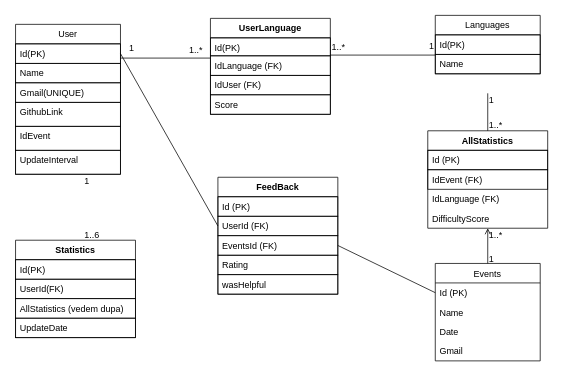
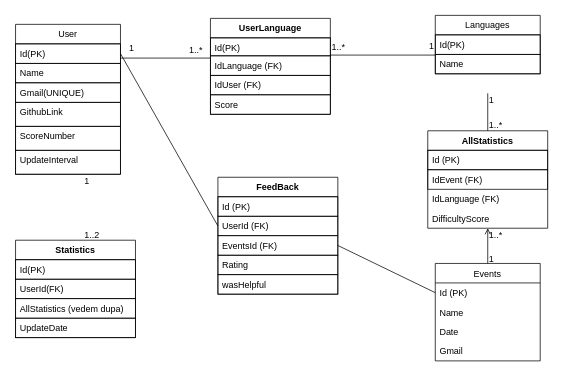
  <mxCell id="0" />
  <mxCell id="1" parent="0" />
  <mxCell id="2" value="User" style="swimlane;fontStyle=0;childLayout=stackLayout;horizontal=1;startSize=26;fillColor=none;horizontalStack=0;resizeParent=1;resizeParentMax=0;resizeLast=0;collapsible=1;marginBottom=0;labelBorderColor=none;" parent="1" vertex="1"><mxGeometry x="20" y="32" width="140" height="200" as="geometry"><mxRectangle x="150" y="85" width="80" height="26" as="alternateBounds" /></mxGeometry></mxCell>
  <mxCell id="3" value="Id(PK)" style="text;strokeColor=#000000;fillColor=none;align=left;verticalAlign=top;spacingLeft=4;spacingRight=4;overflow=hidden;rotatable=0;points=[[0,0.5],[1,0.5]];portConstraint=eastwest;labelBorderColor=none;labelBackgroundColor=none;" parent="2" vertex="1"><mxGeometry y="26" width="140" height="26" as="geometry" /></mxCell>
  <mxCell id="4" value="Name" style="text;strokeColor=#000000;fillColor=none;align=left;verticalAlign=top;spacingLeft=4;spacingRight=4;overflow=hidden;rotatable=0;points=[[0,0.5],[1,0.5]];portConstraint=eastwest;" parent="2" vertex="1"><mxGeometry y="52" width="140" height="26" as="geometry" /></mxCell>
  <mxCell id="5" value="Gmail(UNIQUE)" style="text;strokeColor=#000000;fillColor=none;align=left;verticalAlign=top;spacingLeft=4;spacingRight=4;overflow=hidden;rotatable=0;points=[[0,0.5],[1,0.5]];portConstraint=eastwest;" parent="2" vertex="1"><mxGeometry y="78" width="140" height="26" as="geometry" /></mxCell>
  <mxCell id="6" value="GithubLink" style="text;strokeColor=#000000;fillColor=none;align=left;verticalAlign=top;spacingLeft=4;spacingRight=4;overflow=hidden;rotatable=0;points=[[0,0.5],[1,0.5]];portConstraint=eastwest;" vertex="1" parent="2"><mxGeometry y="104" width="140" height="32" as="geometry" /></mxCell>
- <mxCell id="7" value="IdEvent" style="text;strokeColor=#000000;fillColor=none;align=left;verticalAlign=top;spacingLeft=4;spacingRight=4;overflow=hidden;rotatable=0;points=[[0,0.5],[1,0.5]];portConstraint=eastwest;" vertex="1" parent="2"><mxGeometry y="136" width="140" height="32" as="geometry" /></mxCell>
+ <mxCell id="7" value="ScoreNumber" style="text;strokeColor=#000000;fillColor=none;align=left;verticalAlign=top;spacingLeft=4;spacingRight=4;overflow=hidden;rotatable=0;points=[[0,0.5],[1,0.5]];portConstraint=eastwest;" vertex="1" parent="2"><mxGeometry y="136" width="140" height="32" as="geometry" /></mxCell>
  <mxCell id="8" value="UpdateInterval" style="text;strokeColor=#000000;fillColor=none;align=left;verticalAlign=top;spacingLeft=4;spacingRight=4;overflow=hidden;rotatable=0;points=[[0,0.5],[1,0.5]];portConstraint=eastwest;" parent="2" vertex="1"><mxGeometry y="168" width="140" height="32" as="geometry" /></mxCell>
  <mxCell id="9" value="Languages" style="swimlane;fontStyle=0;childLayout=stackLayout;horizontal=1;startSize=26;fillColor=none;horizontalStack=0;resizeParent=1;resizeParentMax=0;resizeLast=0;collapsible=1;marginBottom=0;" parent="1" vertex="1"><mxGeometry x="580" y="20" width="140" height="78" as="geometry" /></mxCell>
  <mxCell id="10" value="Id(PK)" style="text;strokeColor=#000000;fillColor=none;align=left;verticalAlign=top;spacingLeft=4;spacingRight=4;overflow=hidden;rotatable=0;points=[[0,0.5],[1,0.5]];portConstraint=eastwest;" parent="9" vertex="1"><mxGeometry y="26" width="140" height="26" as="geometry" /></mxCell>
  <mxCell id="11" value="Name" style="text;strokeColor=#000000;fillColor=none;align=left;verticalAlign=top;spacingLeft=4;spacingRight=4;overflow=hidden;rotatable=0;points=[[0,0.5],[1,0.5]];portConstraint=eastwest;" parent="9" vertex="1"><mxGeometry y="52" width="140" height="26" as="geometry" /></mxCell>
  <mxCell id="12" value="UserLanguage" style="swimlane;fontStyle=1;align=center;verticalAlign=top;childLayout=stackLayout;horizontal=1;startSize=26;horizontalStack=0;resizeParent=1;resizeParentMax=0;resizeLast=0;collapsible=1;marginBottom=0;labelBackgroundColor=none;strokeColor=#000000;html=0;" parent="1" vertex="1"><mxGeometry x="280" y="24" width="160" height="128" as="geometry" /></mxCell>
  <mxCell id="13" value="Id(PK)" style="text;strokeColor=#000000;fillColor=none;align=left;verticalAlign=top;spacingLeft=4;spacingRight=4;overflow=hidden;rotatable=0;points=[[0,0.5],[1,0.5]];portConstraint=eastwest;" parent="12" vertex="1"><mxGeometry y="26" width="160" height="24" as="geometry" /></mxCell>
  <mxCell id="14" value="IdLanguage (FK)" style="text;strokeColor=#000000;fillColor=none;align=left;verticalAlign=top;spacingLeft=4;spacingRight=4;overflow=hidden;rotatable=0;points=[[0,0.5],[1,0.5]];portConstraint=eastwest;" parent="12" vertex="1"><mxGeometry y="50" width="160" height="26" as="geometry" /></mxCell>
  <mxCell id="15" value="IdUser (FK)" style="text;strokeColor=#000000;fillColor=none;align=left;verticalAlign=top;spacingLeft=4;spacingRight=4;overflow=hidden;rotatable=0;points=[[0,0.5],[1,0.5]];portConstraint=eastwest;" parent="12" vertex="1"><mxGeometry y="76" width="160" height="26" as="geometry" /></mxCell>
  <mxCell id="16" value="Score&#10;" style="text;strokeColor=#000000;fillColor=none;align=left;verticalAlign=top;spacingLeft=4;spacingRight=4;overflow=hidden;rotatable=0;points=[[0,0.5],[1,0.5]];portConstraint=eastwest;" parent="12" vertex="1"><mxGeometry y="102" width="160" height="26" as="geometry" /></mxCell>
  <mxCell id="17" value="" style="line;strokeWidth=1;fillColor=none;align=left;verticalAlign=middle;spacingTop=-1;spacingLeft=3;spacingRight=3;rotatable=0;labelPosition=right;points=[];portConstraint=eastwest;labelBackgroundColor=none;html=0;" parent="1" vertex="1"><mxGeometry x="160" y="73" width="120" height="8" as="geometry" /></mxCell>
  <mxCell id="18" value="1" style="text;html=1;resizable=0;points=[];autosize=1;align=left;verticalAlign=top;spacingTop=-4;" parent="1" vertex="1"><mxGeometry x="170" y="54" width="20" height="20" as="geometry" /></mxCell>
  <mxCell id="19" value="1..*" style="text;html=1;resizable=0;points=[];autosize=1;align=left;verticalAlign=top;spacingTop=-4;" parent="1" vertex="1"><mxGeometry x="250" y="57" width="30" height="20" as="geometry" /></mxCell>
  <mxCell id="20" value="" style="line;strokeWidth=1;fillColor=none;align=left;verticalAlign=middle;spacingTop=-1;spacingLeft=3;spacingRight=3;rotatable=0;labelPosition=right;points=[];portConstraint=eastwest;labelBackgroundColor=none;html=0;" parent="1" vertex="1"><mxGeometry x="440" y="69" width="140" height="8" as="geometry" /></mxCell>
  <mxCell id="21" value="1..*" style="text;html=1;resizable=0;points=[];autosize=1;align=left;verticalAlign=top;spacingTop=-4;" parent="1" vertex="1"><mxGeometry x="440" y="53" width="30" height="20" as="geometry" /></mxCell>
  <mxCell id="22" value="&amp;nbsp; &amp;nbsp;1" style="text;html=1;resizable=0;points=[];autosize=1;align=left;verticalAlign=top;spacingTop=-4;" parent="1" vertex="1"><mxGeometry x="560" y="52" width="30" height="20" as="geometry" /></mxCell>
  <mxCell id="23" value="Statistics" style="swimlane;fontStyle=1;align=center;verticalAlign=top;childLayout=stackLayout;horizontal=1;startSize=26;horizontalStack=0;resizeParent=1;resizeParentMax=0;resizeLast=0;collapsible=1;marginBottom=0;labelBackgroundColor=none;strokeColor=#000000;html=0;" parent="1" vertex="1"><mxGeometry x="20" y="320" width="160" height="130" as="geometry" /></mxCell>
  <mxCell id="24" value="Id(PK)" style="text;strokeColor=#000000;fillColor=none;align=left;verticalAlign=top;spacingLeft=4;spacingRight=4;overflow=hidden;rotatable=0;points=[[0,0.5],[1,0.5]];portConstraint=eastwest;" parent="23" vertex="1"><mxGeometry y="26" width="160" height="26" as="geometry" /></mxCell>
  <mxCell id="25" value="UserId(FK)" style="text;strokeColor=#000000;fillColor=none;align=left;verticalAlign=top;spacingLeft=4;spacingRight=4;overflow=hidden;rotatable=0;points=[[0,0.5],[1,0.5]];portConstraint=eastwest;" parent="23" vertex="1"><mxGeometry y="52" width="160" height="26" as="geometry" /></mxCell>
  <mxCell id="26" value="AllStatistics (vedem dupa)" style="text;strokeColor=#000000;fillColor=none;align=left;verticalAlign=top;spacingLeft=4;spacingRight=4;overflow=hidden;rotatable=0;points=[[0,0.5],[1,0.5]];portConstraint=eastwest;" vertex="1" parent="23"><mxGeometry y="78" width="160" height="26" as="geometry" /></mxCell>
  <mxCell id="27" value="UpdateDate" style="text;strokeColor=#000000;fillColor=none;align=left;verticalAlign=top;spacingLeft=4;spacingRight=4;overflow=hidden;rotatable=0;points=[[0,0.5],[1,0.5]];portConstraint=eastwest;" parent="23" vertex="1"><mxGeometry y="104" width="160" height="26" as="geometry" /></mxCell>
- <mxCell id="28" value="1..6" style="text;html=1;resizable=0;points=[];autosize=1;align=left;verticalAlign=top;spacingTop=-4;" parent="1" vertex="1"><mxGeometry x="110" y="303.5" width="40" height="20" as="geometry" /></mxCell>
+ <mxCell id="28" value="1..2" style="text;html=1;resizable=0;points=[];autosize=1;align=left;verticalAlign=top;spacingTop=-4;" parent="1" vertex="1"><mxGeometry x="110" y="303.5" width="40" height="20" as="geometry" /></mxCell>
  <mxCell id="29" value="Events" style="swimlane;fontStyle=0;childLayout=stackLayout;horizontal=1;startSize=26;fillColor=none;horizontalStack=0;resizeParent=1;resizeParentMax=0;resizeLast=0;collapsible=1;marginBottom=0;labelBackgroundColor=none;strokeColor=#000000;html=0;" parent="1" vertex="1"><mxGeometry x="580" y="351" width="140" height="130" as="geometry" /></mxCell>
  <mxCell id="30" value="Id (PK)" style="text;strokeColor=none;fillColor=none;align=left;verticalAlign=top;spacingLeft=4;spacingRight=4;overflow=hidden;rotatable=0;points=[[0,0.5],[1,0.5]];portConstraint=eastwest;" parent="29" vertex="1"><mxGeometry y="26" width="140" height="26" as="geometry" /></mxCell>
  <mxCell id="31" value="Name" style="text;strokeColor=none;fillColor=none;align=left;verticalAlign=top;spacingLeft=4;spacingRight=4;overflow=hidden;rotatable=0;points=[[0,0.5],[1,0.5]];portConstraint=eastwest;" parent="29" vertex="1"><mxGeometry y="52" width="140" height="26" as="geometry" /></mxCell>
  <mxCell id="32" value="Date" style="text;strokeColor=none;fillColor=none;align=left;verticalAlign=top;spacingLeft=4;spacingRight=4;overflow=hidden;rotatable=0;points=[[0,0.5],[1,0.5]];portConstraint=eastwest;" parent="29" vertex="1"><mxGeometry y="78" width="140" height="26" as="geometry" /></mxCell>
  <mxCell id="33" value="Gmail" style="text;strokeColor=none;fillColor=none;align=left;verticalAlign=top;spacingLeft=4;spacingRight=4;overflow=hidden;rotatable=0;points=[[0,0.5],[1,0.5]];portConstraint=eastwest;" parent="29" vertex="1"><mxGeometry y="104" width="140" height="26" as="geometry" /></mxCell>
  <mxCell id="34" value="AllStatistics" style="swimlane;fontStyle=1;align=center;verticalAlign=top;childLayout=stackLayout;horizontal=1;startSize=26;horizontalStack=0;resizeParent=1;resizeParentMax=0;resizeLast=0;collapsible=1;marginBottom=0;labelBackgroundColor=none;strokeColor=#000000;html=0;" parent="1" vertex="1"><mxGeometry x="570" y="174" width="160" height="130" as="geometry" /></mxCell>
  <mxCell id="35" value="Id (PK)" style="text;strokeColor=#000000;fillColor=none;align=left;verticalAlign=top;spacingLeft=4;spacingRight=4;overflow=hidden;rotatable=0;points=[[0,0.5],[1,0.5]];portConstraint=eastwest;" parent="34" vertex="1"><mxGeometry y="26" width="160" height="26" as="geometry" /></mxCell>
  <mxCell id="36" value="IdEvent (FK)" style="text;strokeColor=#000000;fillColor=none;align=left;verticalAlign=top;spacingLeft=4;spacingRight=4;overflow=hidden;rotatable=0;points=[[0,0.5],[1,0.5]];portConstraint=eastwest;" parent="34" vertex="1"><mxGeometry y="52" width="160" height="26" as="geometry" /></mxCell>
  <mxCell id="37" value="IdLanguage (FK)" style="text;strokeColor=none;fillColor=none;align=left;verticalAlign=top;spacingLeft=4;spacingRight=4;overflow=hidden;rotatable=0;points=[[0,0.5],[1,0.5]];portConstraint=eastwest;" vertex="1" parent="34"><mxGeometry y="78" width="160" height="26" as="geometry" /></mxCell>
  <mxCell id="38" value="DifficultyScore" style="text;strokeColor=none;fillColor=none;align=left;verticalAlign=top;spacingLeft=4;spacingRight=4;overflow=hidden;rotatable=0;points=[[0,0.5],[1,0.5]];portConstraint=eastwest;" parent="34" vertex="1"><mxGeometry y="104" width="160" height="26" as="geometry" /></mxCell>
  <mxCell id="39" value="" style="endArrow=open;html=1;strokeColor=#000000;exitX=0.5;exitY=0;exitDx=0;exitDy=0;" parent="1" source="29" target="38" edge="1"><mxGeometry width="50" height="50" relative="1" as="geometry"><mxPoint x="640" y="329" as="sourcePoint" /><mxPoint x="690" y="279" as="targetPoint" /></mxGeometry></mxCell>
  <mxCell id="40" value="1" style="text;html=1;resizable=0;points=[];autosize=1;align=left;verticalAlign=top;spacingTop=-4;" parent="1" vertex="1"><mxGeometry x="650" y="336" width="20" height="20" as="geometry" /></mxCell>
  <mxCell id="41" value="1..*" style="text;html=1;resizable=0;points=[];autosize=1;align=left;verticalAlign=top;spacingTop=-4;" parent="1" vertex="1"><mxGeometry x="650" y="304" width="30" height="20" as="geometry" /></mxCell>
  <mxCell id="42" value="" style="endArrow=none;html=1;strokeColor=#000000;" parent="1" source="34" edge="1"><mxGeometry width="50" height="50" relative="1" as="geometry"><mxPoint x="652" y="173" as="sourcePoint" /><mxPoint x="650" y="124" as="targetPoint" /></mxGeometry></mxCell>
  <mxCell id="43" value="1..*" style="text;html=1;resizable=0;points=[];autosize=1;align=left;verticalAlign=top;spacingTop=-4;" parent="1" vertex="1"><mxGeometry x="650" y="157" width="30" height="20" as="geometry" /></mxCell>
  <mxCell id="44" value="1" style="text;html=1;resizable=0;points=[];autosize=1;align=left;verticalAlign=top;spacingTop=-4;" parent="1" vertex="1"><mxGeometry x="650" y="123" width="20" height="20" as="geometry" /></mxCell>
  <mxCell id="45" value="FeedBack" style="swimlane;fontStyle=1;align=center;verticalAlign=top;childLayout=stackLayout;horizontal=1;startSize=26;horizontalStack=0;resizeParent=1;resizeParentMax=0;resizeLast=0;collapsible=1;marginBottom=0;labelBackgroundColor=none;strokeColor=#000000;html=0;" parent="1" vertex="1"><mxGeometry x="290" y="236" width="160" height="156" as="geometry" /></mxCell>
  <mxCell id="46" value="Id (PK)" style="text;strokeColor=#000000;fillColor=none;align=left;verticalAlign=top;spacingLeft=4;spacingRight=4;overflow=hidden;rotatable=0;points=[[0,0.5],[1,0.5]];portConstraint=eastwest;" parent="45" vertex="1"><mxGeometry y="26" width="160" height="26" as="geometry" /></mxCell>
  <mxCell id="47" value="UserId (FK)" style="text;strokeColor=#000000;fillColor=none;align=left;verticalAlign=top;spacingLeft=4;spacingRight=4;overflow=hidden;rotatable=0;points=[[0,0.5],[1,0.5]];portConstraint=eastwest;" parent="45" vertex="1"><mxGeometry y="52" width="160" height="26" as="geometry" /></mxCell>
  <mxCell id="48" value="EventsId (FK)" style="text;strokeColor=#000000;fillColor=none;align=left;verticalAlign=top;spacingLeft=4;spacingRight=4;overflow=hidden;rotatable=0;points=[[0,0.5],[1,0.5]];portConstraint=eastwest;" parent="45" vertex="1"><mxGeometry y="78" width="160" height="26" as="geometry" /></mxCell>
  <mxCell id="49" value="Rating" style="text;strokeColor=#000000;fillColor=none;align=left;verticalAlign=top;spacingLeft=4;spacingRight=4;overflow=hidden;rotatable=0;points=[[0,0.5],[1,0.5]];portConstraint=eastwest;" parent="45" vertex="1"><mxGeometry y="104" width="160" height="26" as="geometry" /></mxCell>
  <mxCell id="50" value="wasHelpful" style="text;strokeColor=#000000;fillColor=none;align=left;verticalAlign=top;spacingLeft=4;spacingRight=4;overflow=hidden;rotatable=0;points=[[0,0.5],[1,0.5]];portConstraint=eastwest;" parent="45" vertex="1"><mxGeometry y="130" width="160" height="26" as="geometry" /></mxCell>
  <mxCell id="51" value="1" style="text;html=1;resizable=0;points=[];autosize=1;align=left;verticalAlign=top;spacingTop=-4;" parent="1" vertex="1"><mxGeometry x="110" y="232" width="20" height="20" as="geometry" /></mxCell>
  <mxCell id="52" value="" style="endArrow=none;html=1;strokeColor=#000000;exitX=0;exitY=0.5;exitDx=0;exitDy=0;rounded=0;entryX=1;entryY=0.5;entryDx=0;entryDy=0;" edge="1" parent="1" source="47" target="3"><mxGeometry width="50" height="50" relative="1" as="geometry"><mxPoint x="117" y="332" as="sourcePoint" /><mxPoint x="111" y="244" as="targetPoint" /></mxGeometry></mxCell>
  <mxCell id="53" value="" style="endArrow=none;html=1;strokeColor=#000000;exitX=1;exitY=0.5;exitDx=0;exitDy=0;rounded=0;entryX=0;entryY=0.5;entryDx=0;entryDy=0;" edge="1" parent="1" source="48" target="30"><mxGeometry width="50" height="50" relative="1" as="geometry"><mxPoint x="300" y="311" as="sourcePoint" /><mxPoint x="170" y="81" as="targetPoint" /></mxGeometry></mxCell>
